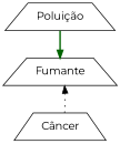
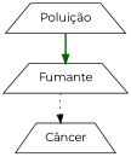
  digraph {
    fontname=Montserrat
    rank=same
    node [fontname=Montserrat shape=trapezium]
    edge [fontname=Montserrat]
    n1 [label=Fumante]
    n2 [label="Câncer"]
    n3 [label="Poluição"]
-   n2 -> n1 [color=black style=dotted]
+   n1 -> n2 [color=black style=dotted]
    n3 -> n1 [color=darkgreen style=bold]
  }
